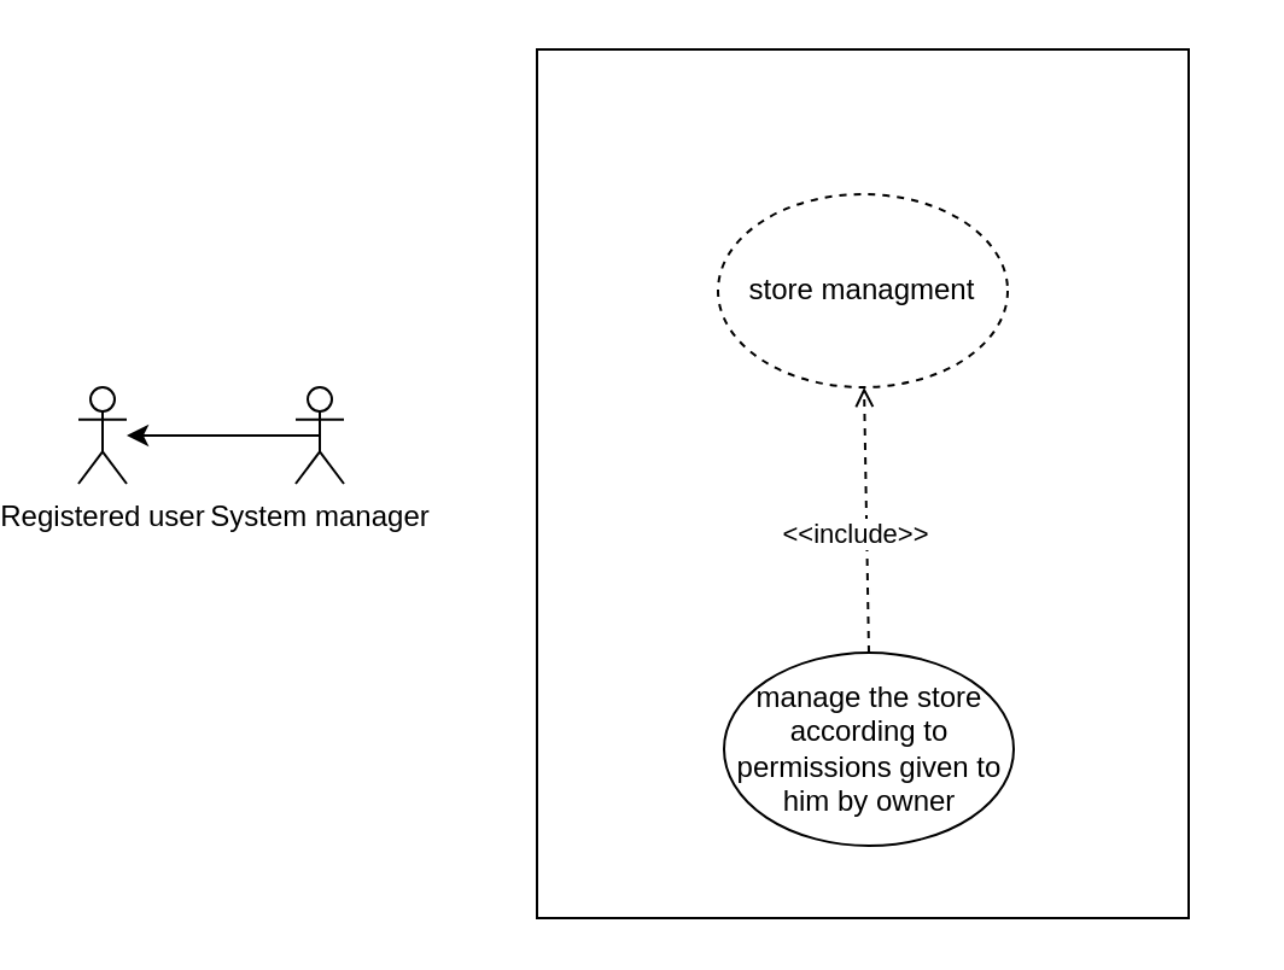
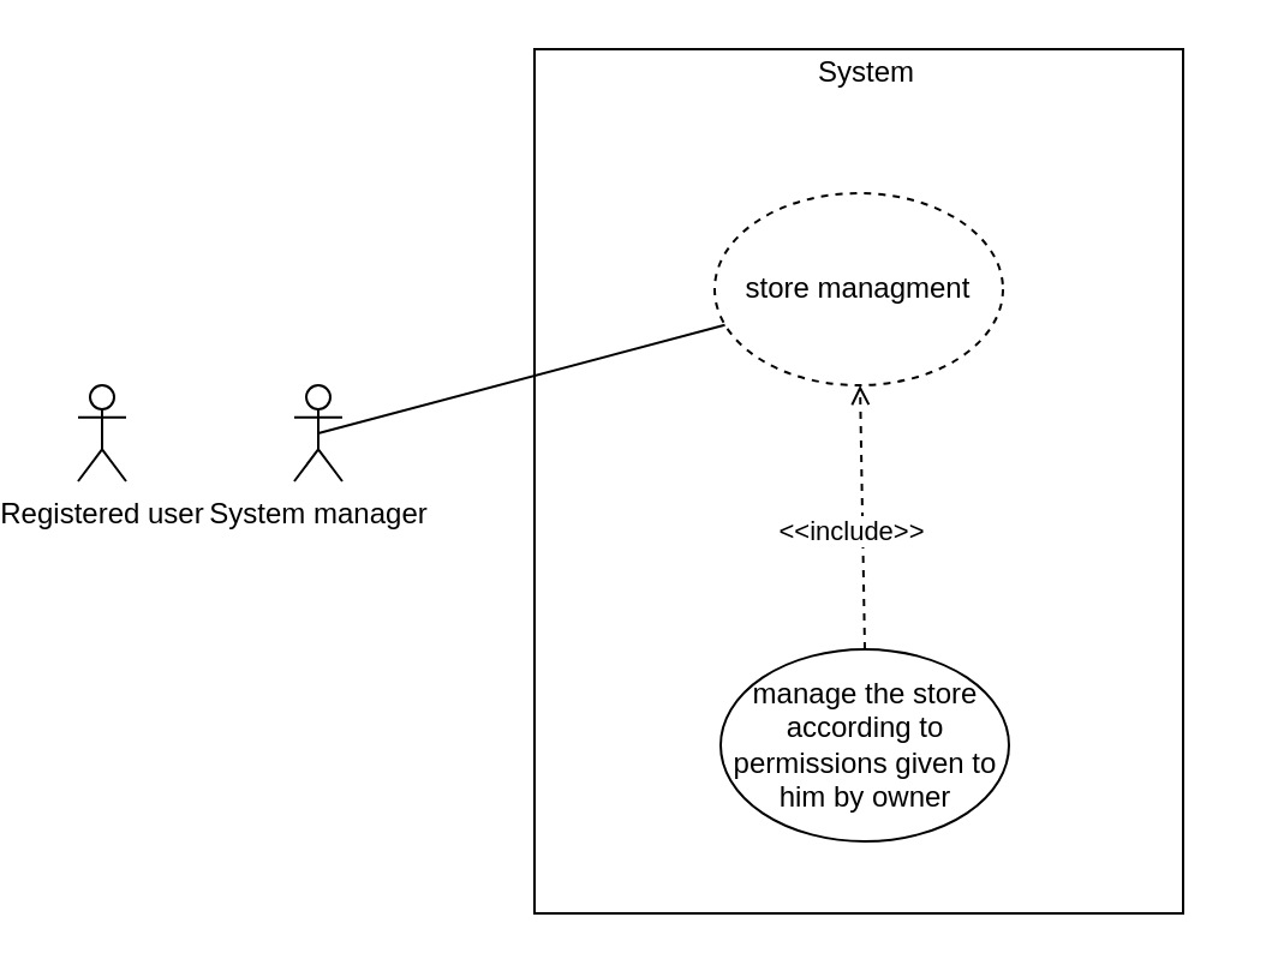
  <mxCell id="0" />
  <mxCell id="1" parent="0" />
  <mxCell id="2" value="" style="group" parent="1" vertex="1" connectable="0"><mxGeometry x="20" y="20" width="477.5" height="360" as="geometry" /></mxCell>
  <mxCell id="3" value="" style="rounded=0;whiteSpace=wrap;html=1;" parent="2" vertex="1"><mxGeometry x="190" width="270" height="360" as="geometry" /></mxCell>
  <mxCell id="4" value="System manager" style="shape=umlActor;verticalLabelPosition=bottom;verticalAlign=top;html=1;outlineConnect=0;" parent="2" vertex="1"><mxGeometry x="90" y="140" width="20" height="40" as="geometry" /></mxCell>
  <mxCell id="5" value="Registered user" style="shape=umlActor;verticalLabelPosition=bottom;verticalAlign=top;html=1;outlineConnect=0;" parent="2" vertex="1"><mxGeometry y="140" width="20" height="40" as="geometry" /></mxCell>
- <mxCell id="6" style="edgeStyle=orthogonalEdgeStyle;rounded=0;orthogonalLoop=1;jettySize=auto;html=1;exitX=0.5;exitY=0.5;exitDx=0;exitDy=0;exitPerimeter=0;" parent="2" source="4" target="5" edge="1"><mxGeometry relative="1" as="geometry"><Array as="points"><mxPoint x="40" y="160" /><mxPoint x="40" y="160" /></Array></mxGeometry></mxCell>
  <mxCell id="7" value="store managment" style="ellipse;whiteSpace=wrap;html=1;dashed=1;" parent="2" vertex="1"><mxGeometry x="265" y="60" width="120" height="80" as="geometry" /></mxCell>
+ <mxCell id="8" value="" style="endArrow=none;html=1;entryX=0.5;entryY=0.5;entryDx=0;entryDy=0;entryPerimeter=0;" parent="2" source="7" target="4" edge="1"><mxGeometry width="50" height="50" relative="1" as="geometry"><mxPoint x="270" y="180" as="sourcePoint" /><mxPoint x="90" y="180" as="targetPoint" /></mxGeometry></mxCell>
+ <mxCell id="9" value="System" style="text;html=1;align=center;verticalAlign=middle;resizable=0;points=[];autosize=1;" parent="2" vertex="1"><mxGeometry x="297.5" width="60" height="20" as="geometry" /></mxCell>
  <mxCell id="10" value="manage the store according to permissions given to him by owner" style="ellipse;whiteSpace=wrap;html=1;" vertex="1" parent="2"><mxGeometry x="267.5" y="250" width="120" height="80" as="geometry" /></mxCell>
  <mxCell id="11" value="" style="endArrow=open;dashed=1;html=1;strokeWidth=1;exitX=0.5;exitY=0;exitDx=0;exitDy=0;endFill=0;" edge="1" parent="2" source="10" target="7"><mxGeometry width="50" height="50" relative="1" as="geometry"><mxPoint x="412.5" y="250" as="sourcePoint" /><mxPoint x="462.5" y="200" as="targetPoint" /></mxGeometry></mxCell>
  <mxCell id="12" value="&amp;lt;&amp;lt;include&amp;gt;&amp;gt;" style="edgeLabel;html=1;align=center;verticalAlign=middle;resizable=0;points=[];" vertex="1" connectable="0" parent="11"><mxGeometry x="-0.395" y="-4" relative="1" as="geometry"><mxPoint x="-9" y="-16" as="offset" /></mxGeometry></mxCell>
